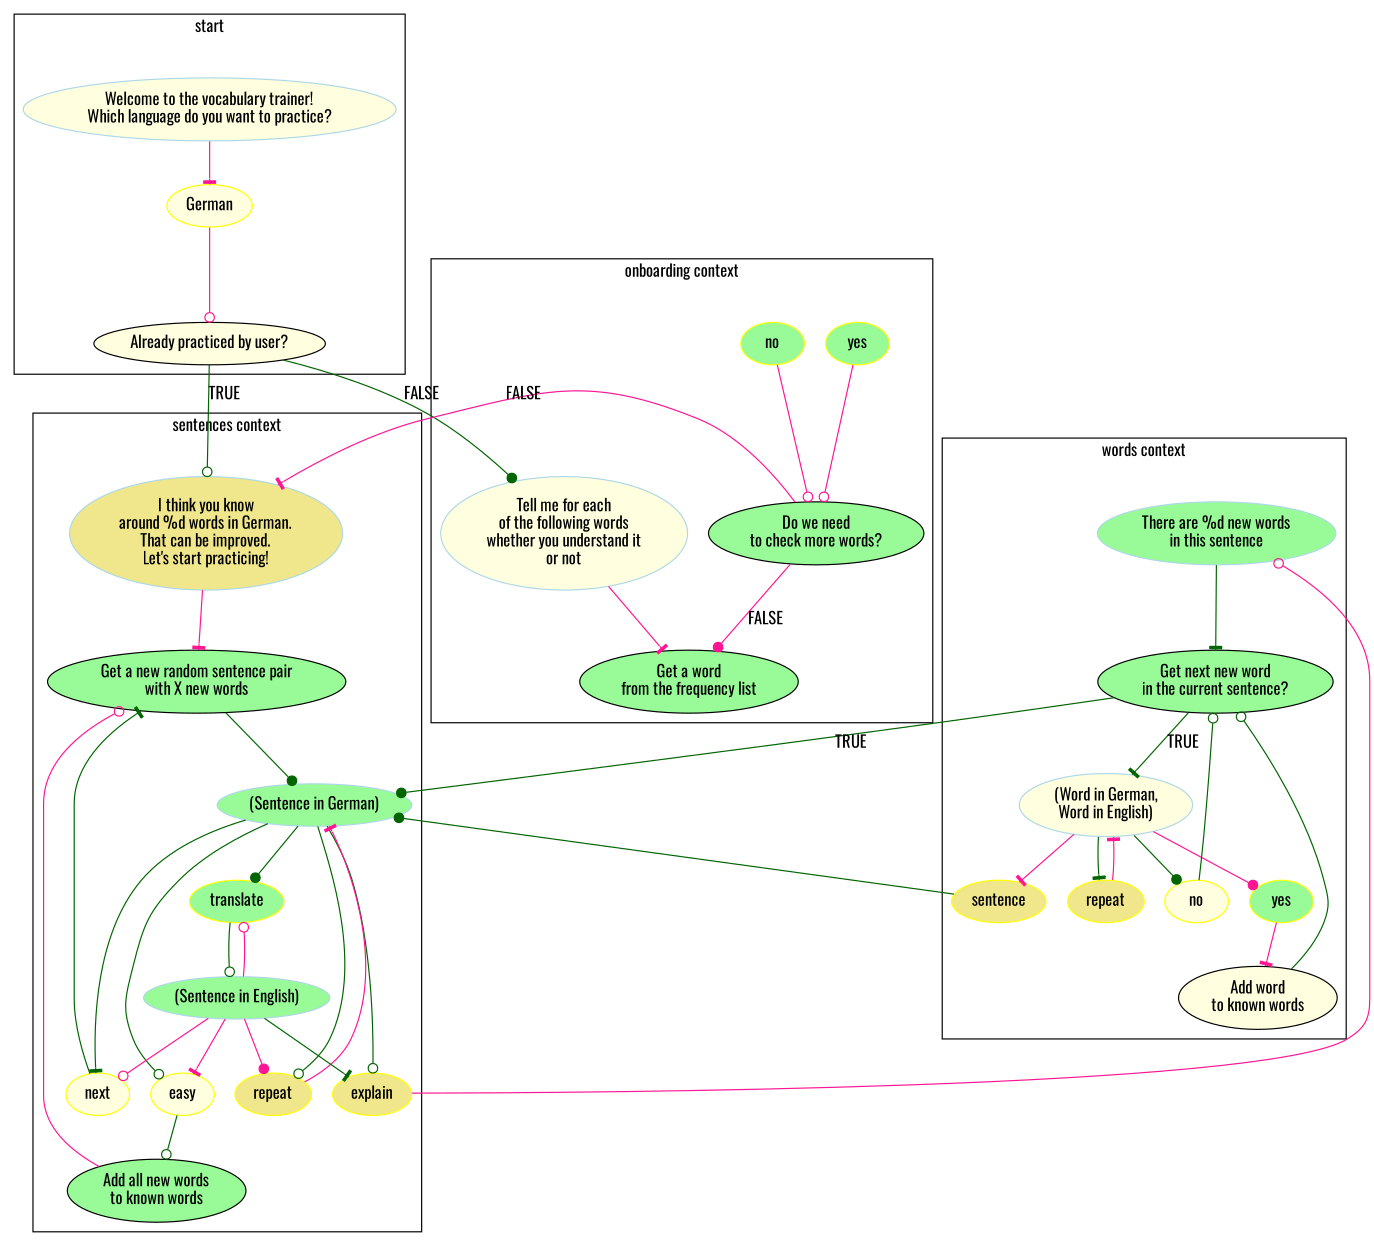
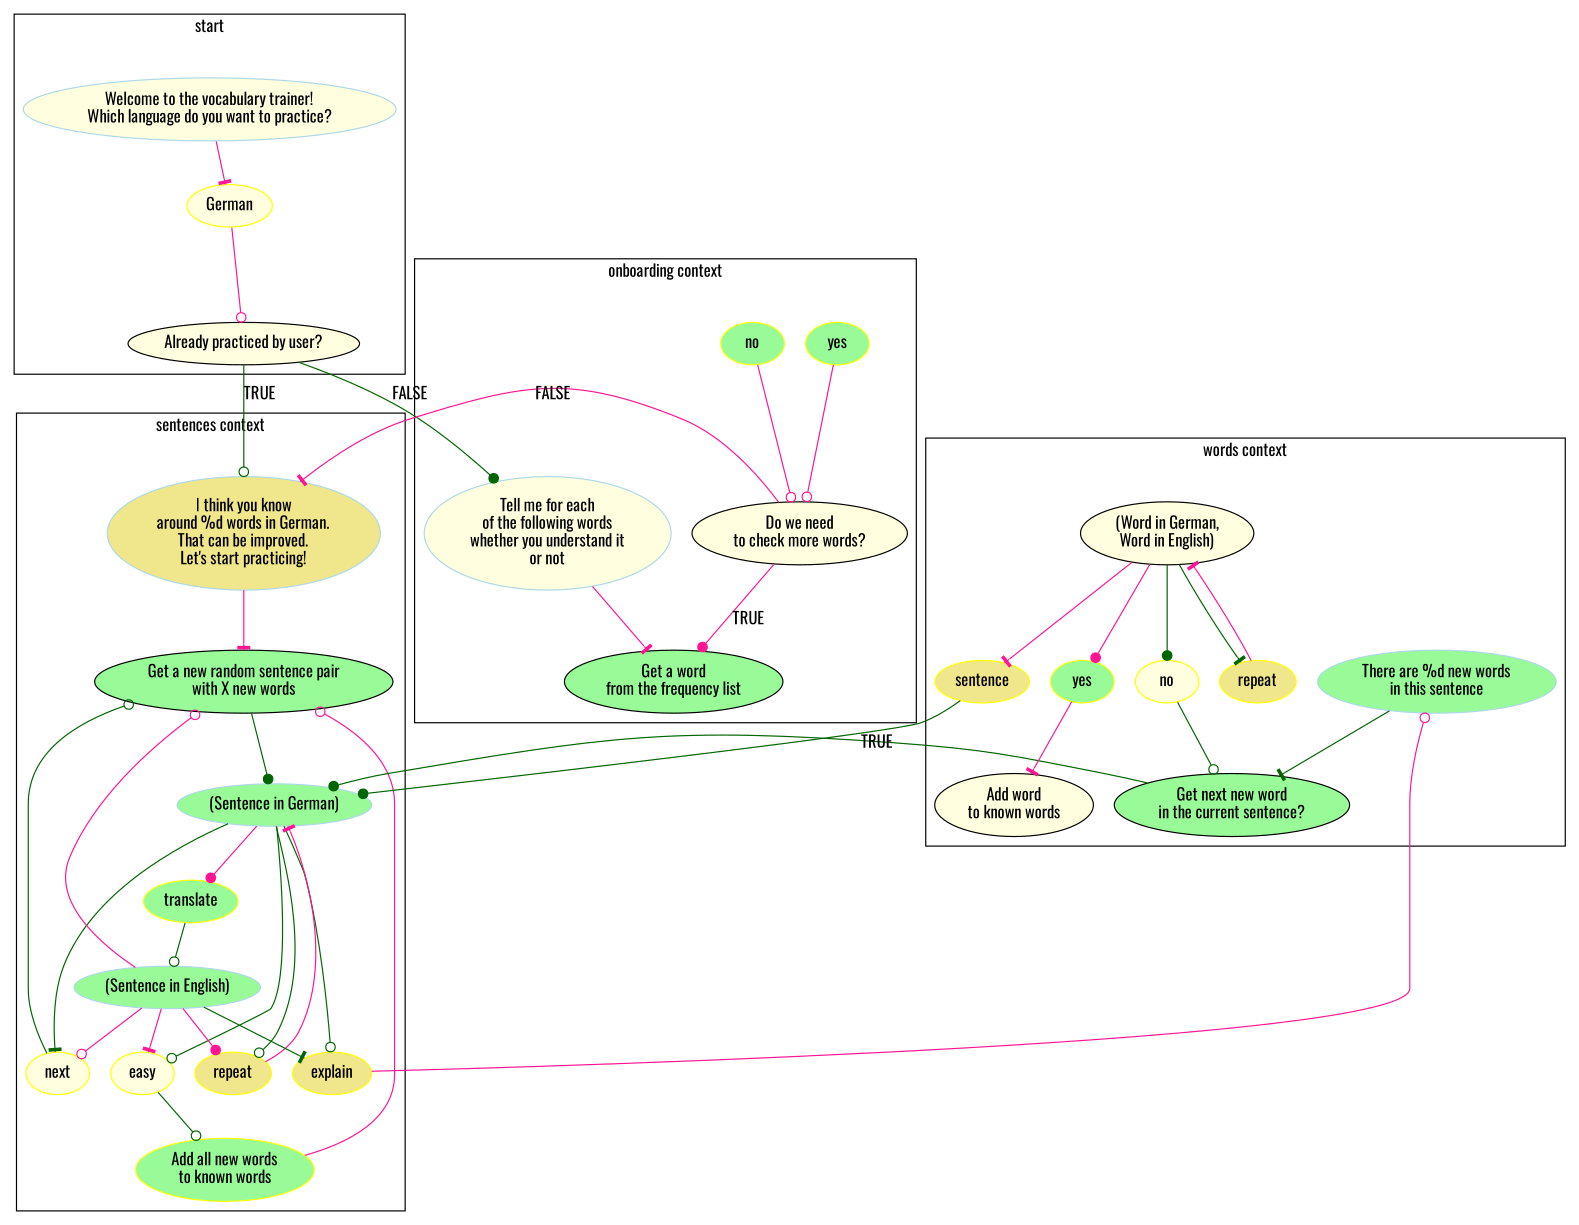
  digraph {
    fontname=Oswald
    node [color=yellow fillcolor=palegreen fontname=Oswald style=filled]
    edge [arrowhead=tee color=darkgreen fontname=Oswald]
    n1 [color=lightblue fillcolor=lightyellow label="Welcome to the vocabulary trainer!\nWhich language do you want to practice?"]
    n2 [fillcolor=lightyellow label=German]
    n3 [fillcolor=lightyellow label="Already practiced by user?" color=""]
    n4 [color=lightblue fillcolor=lightyellow label="Tell me for each\nof the following words\nwhether you understand it\nor not"]
    n5 [label="Get a word\nfrom the frequency list" color=""]
-   n6 [label="Do we need\nto check more words?" color=""]
+   n6 [fillcolor=lightyellow label="Do we need\nto check more words?" color=""]
    n7 [label=yes]
    n8 [label=no]
    n9 [color=lightblue fillcolor=khaki label="I think you know\naround %d words in German.\nThat can be improved.\nLet's start practicing!"]
    n10 [label="Get a new random sentence pair\nwith X new words" color=""]
    n11 [color=lightblue label="(Sentence in German)"]
    n12 [fillcolor=lightyellow label=next]
    n13 [label=translate]
    n14 [fillcolor=khaki label=repeat]
    n15 [fillcolor=khaki label=explain]
    n16 [fillcolor=lightyellow label=easy]
    n17 [color=lightblue label="(Sentence in English)"]
-   n18 [label="Add all new words\nto known words" color=""]
+   n18 [label="Add all new words\nto known words"]
    n19 [color=lightblue label="There are %d new words\nin this sentence"]
    n20 [label="Get next new word\nin the current sentence?" color=""]
-   n21 [color=lightblue fillcolor=lightyellow label="(Word in German,\nWord in English)"]
+   n21 [color=black fillcolor=lightyellow label="(Word in German,\nWord in English)"]
    n22 [fillcolor=lightyellow label="Add word\nto known words" color=""]
    n23 [label=yes]
    n24 [fillcolor=lightyellow label=no]
    n25 [fillcolor=khaki label=sentence]
    n26 [fillcolor=khaki label=repeat]
    subgraph cluster_1 {
      label=start
      n1
      n2
      n3
    }
    subgraph cluster_2 {
      label="onboarding context"
      n4
      n5
      n6
      n7
      n8
    }
    subgraph cluster_3 {
      label="sentences context"
      n9
      n10
      n11
      n12
      n13
      n14
      n15
      n16
      n17
      n18
    }
    subgraph cluster_4 {
      label="words context"
      n19
      n20
      n21
      n22
      n23
      n24
      n25
      n26
    }
    n1 -> n2 [color=deeppink]
    n2 -> n3 [arrowhead=odot color=deeppink]
    n3 -> n4 [arrowhead=dot label=FALSE]
    n3 -> n9 [arrowhead=odot label=TRUE]
    n4 -> n5 [color=deeppink]
-   n6 -> n5 [arrowhead=dot color=deeppink label=FALSE]
+   n6 -> n5 [arrowhead=dot color=deeppink label=TRUE]
    n6 -> n9 [color=deeppink label=FALSE weight=0]
    n7 -> n6 [arrowhead=odot color=deeppink]
    n8 -> n6 [arrowhead=odot color=deeppink]
    n9 -> n10 [color=deeppink]
    n10 -> n11 [arrowhead=dot]
    n11 -> n12
-   n11 -> n13 [arrowhead=dot]
+   n11 -> n13 [arrowhead=dot color=deeppink]
    n11 -> n14 [arrowhead=odot]
    n11 -> n15 [arrowhead=odot]
    n11 -> n16 [arrowhead=odot]
-   n12 -> n10
+   n12 -> n10 [arrowhead=odot]
    n13 -> n17 [arrowhead=odot]
    n14 -> n11 [color=deeppink]
    n15 -> n19 [arrowhead=odot color=deeppink]
    n16 -> n18 [arrowhead=odot]
    n17 -> n12 [arrowhead=odot color=deeppink]
-   n17 -> n13 [arrowhead=odot color=deeppink]
+   n17 -> n10 [arrowhead=odot color=deeppink]
    n17 -> n14 [arrowhead=dot color=deeppink]
    n17 -> n15
    n17 -> n16 [color=deeppink]
    n18 -> n10 [arrowhead=odot color=deeppink]
    n19 -> n20
    n20 -> n11 [arrowhead=dot label=TRUE]
-   n20 -> n21 [label=TRUE]
    n21 -> n23 [arrowhead=dot color=deeppink]
    n21 -> n24 [arrowhead=dot]
    n21 -> n25 [color=deeppink]
    n21 -> n26
-   n22 -> n20 [arrowhead=odot]
    n23 -> n22 [color=deeppink]
    n24 -> n20 [arrowhead=odot]
    n25 -> n11 [arrowhead=dot]
    n26 -> n21 [color=deeppink]
  }
